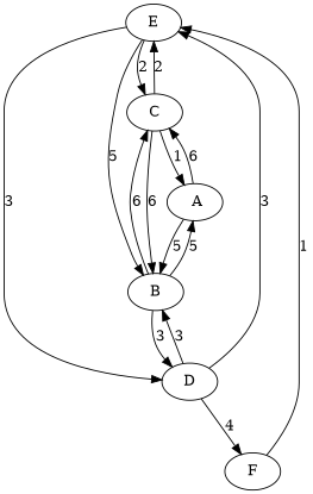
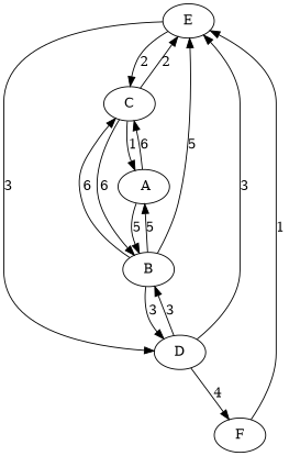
  digraph {
    n1 [label=E]
    n2 [label=C]
    n3 [label=D]
    n4 [label=B]
    n5 [label=" A"]
    n6 [label=F]
    n1 -> n2 [label=2]
    n1 -> n3 [label=3]
    n2 -> n1 [label=2]
    n2 -> n4 [label=6]
    n2 -> n5 [label=1]
    n3 -> n1 [label=3]
    n3 -> n4 [label=3]
    n3 -> n6 [label=4]
-   n1 -> n4 [label=5]
+   n4 -> n1 [label=5]
    n4 -> n2 [label=6]
    n4 -> n3 [label=3]
    n4 -> n5 [label=5]
    n5 -> n2 [label=6]
    n5 -> n4 [label=5]
    n6 -> n1 [label=1]
  }
